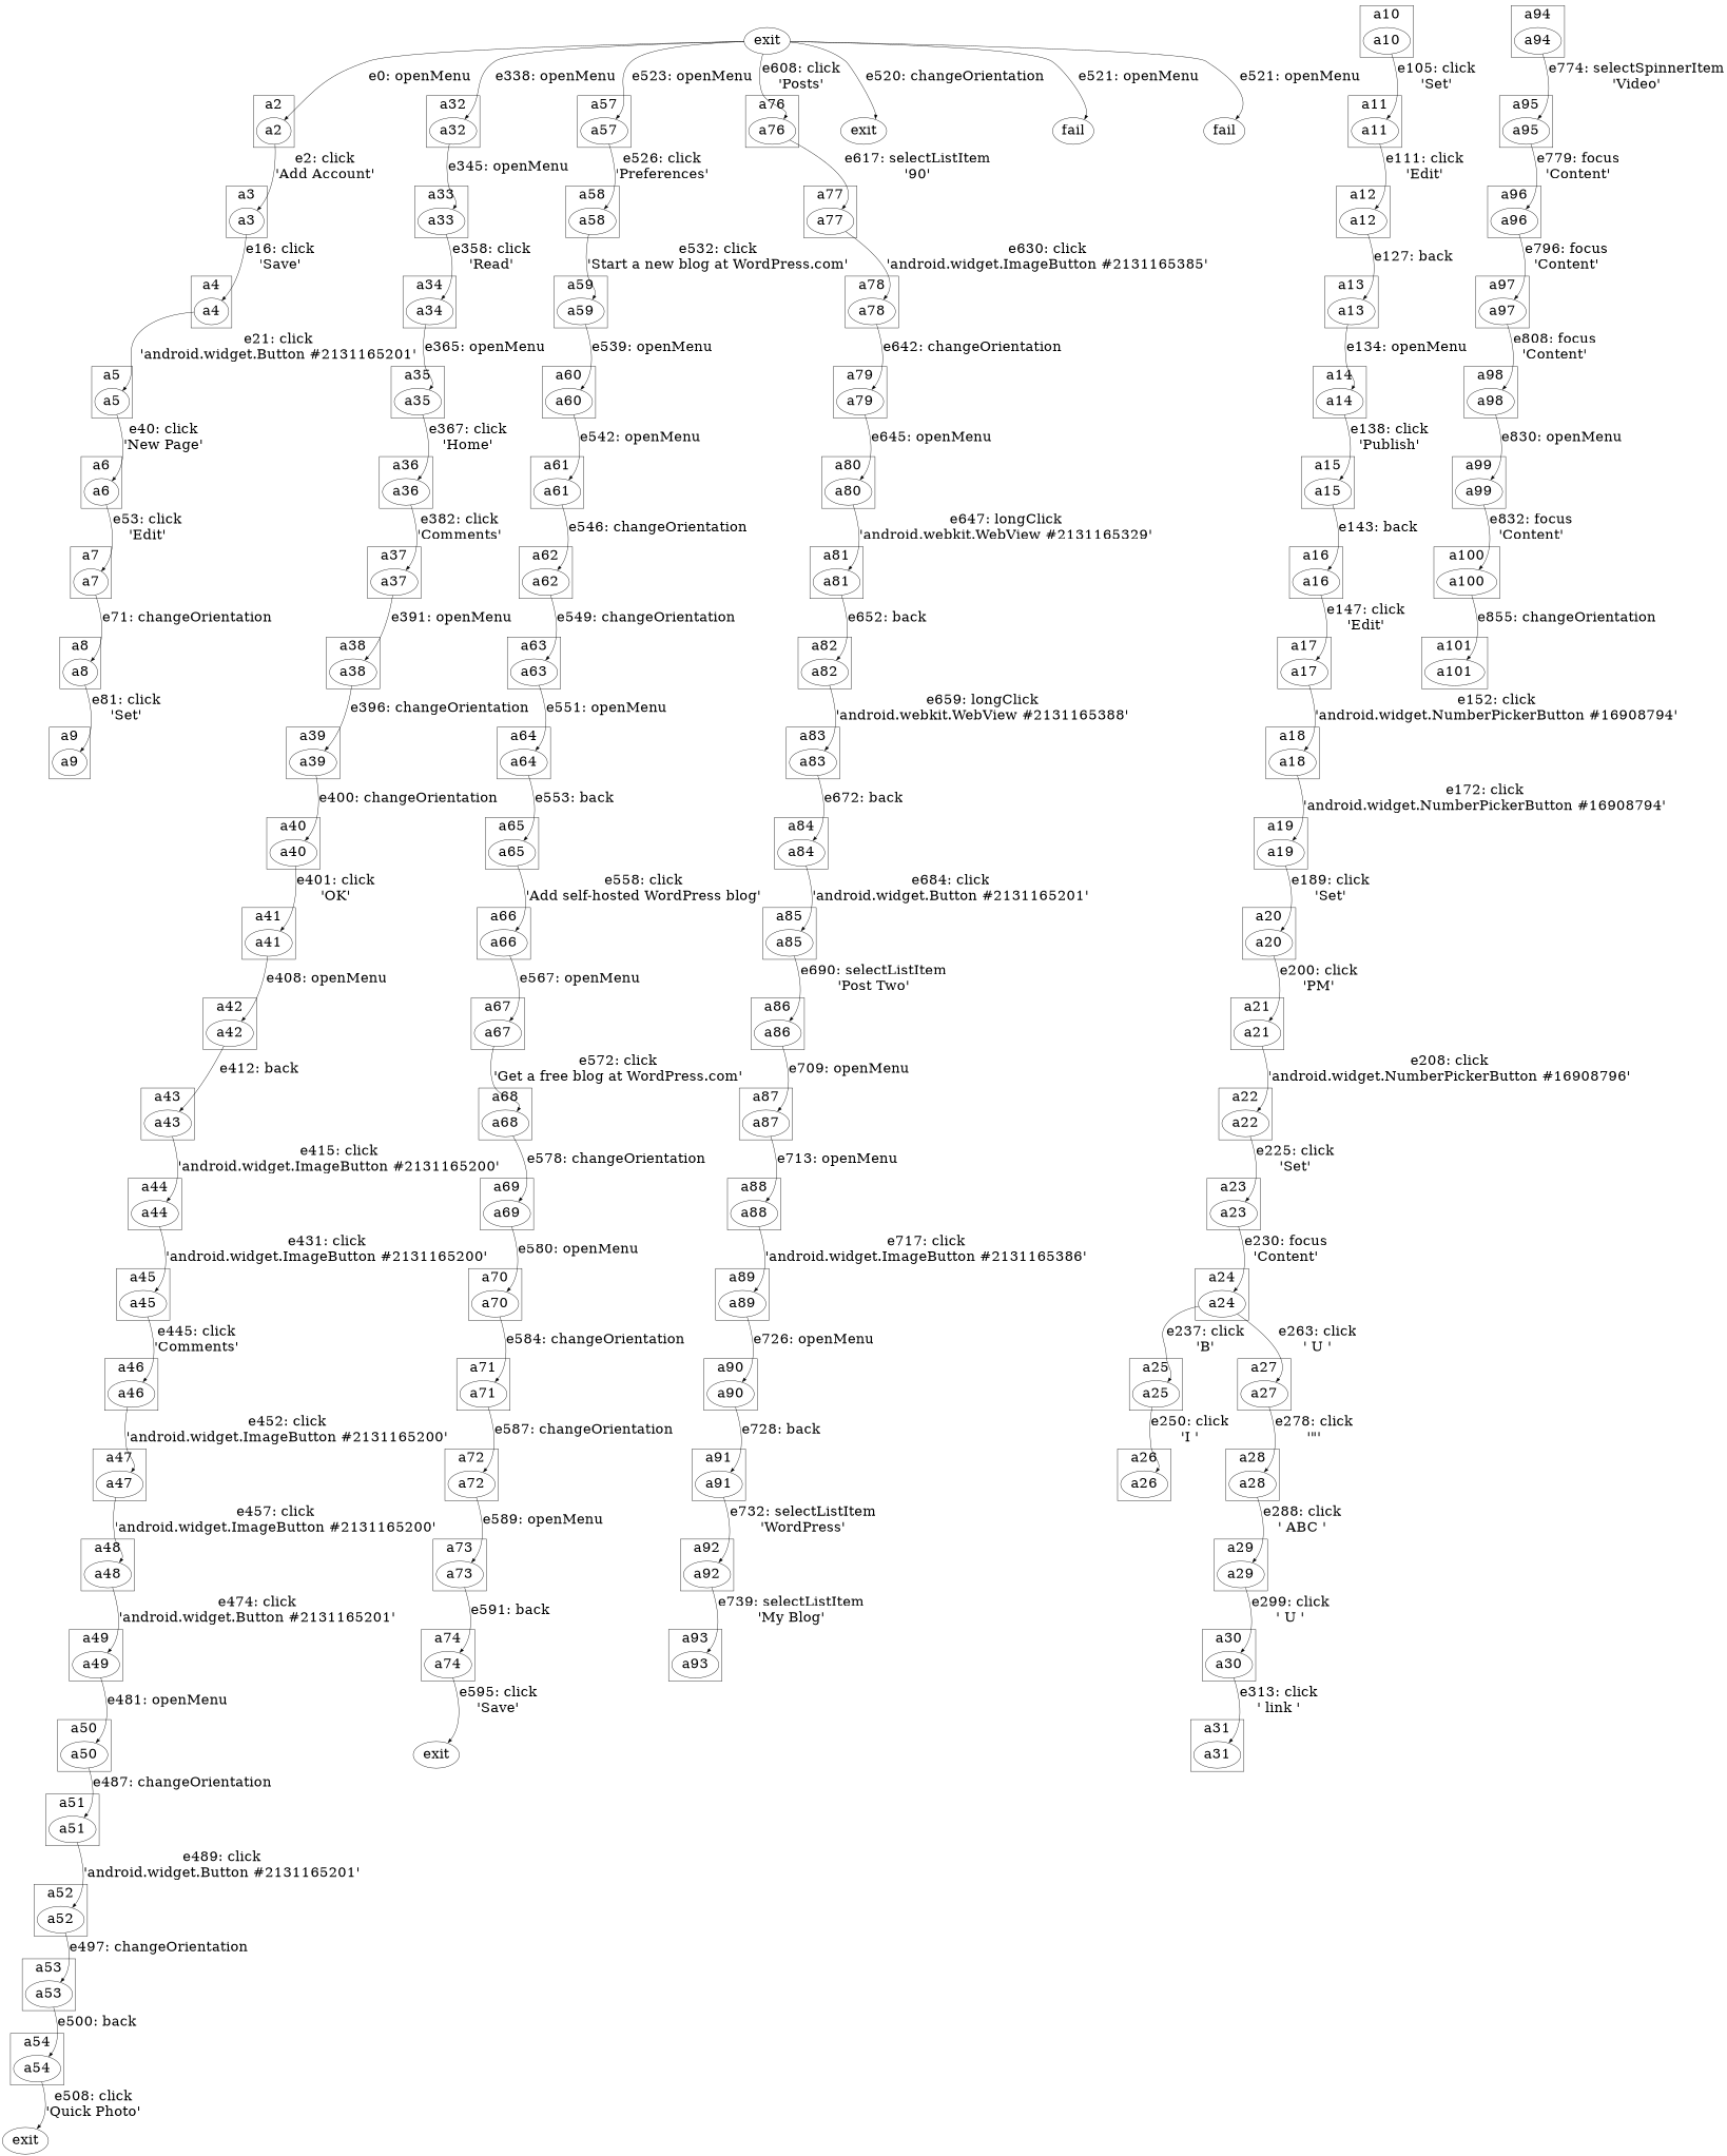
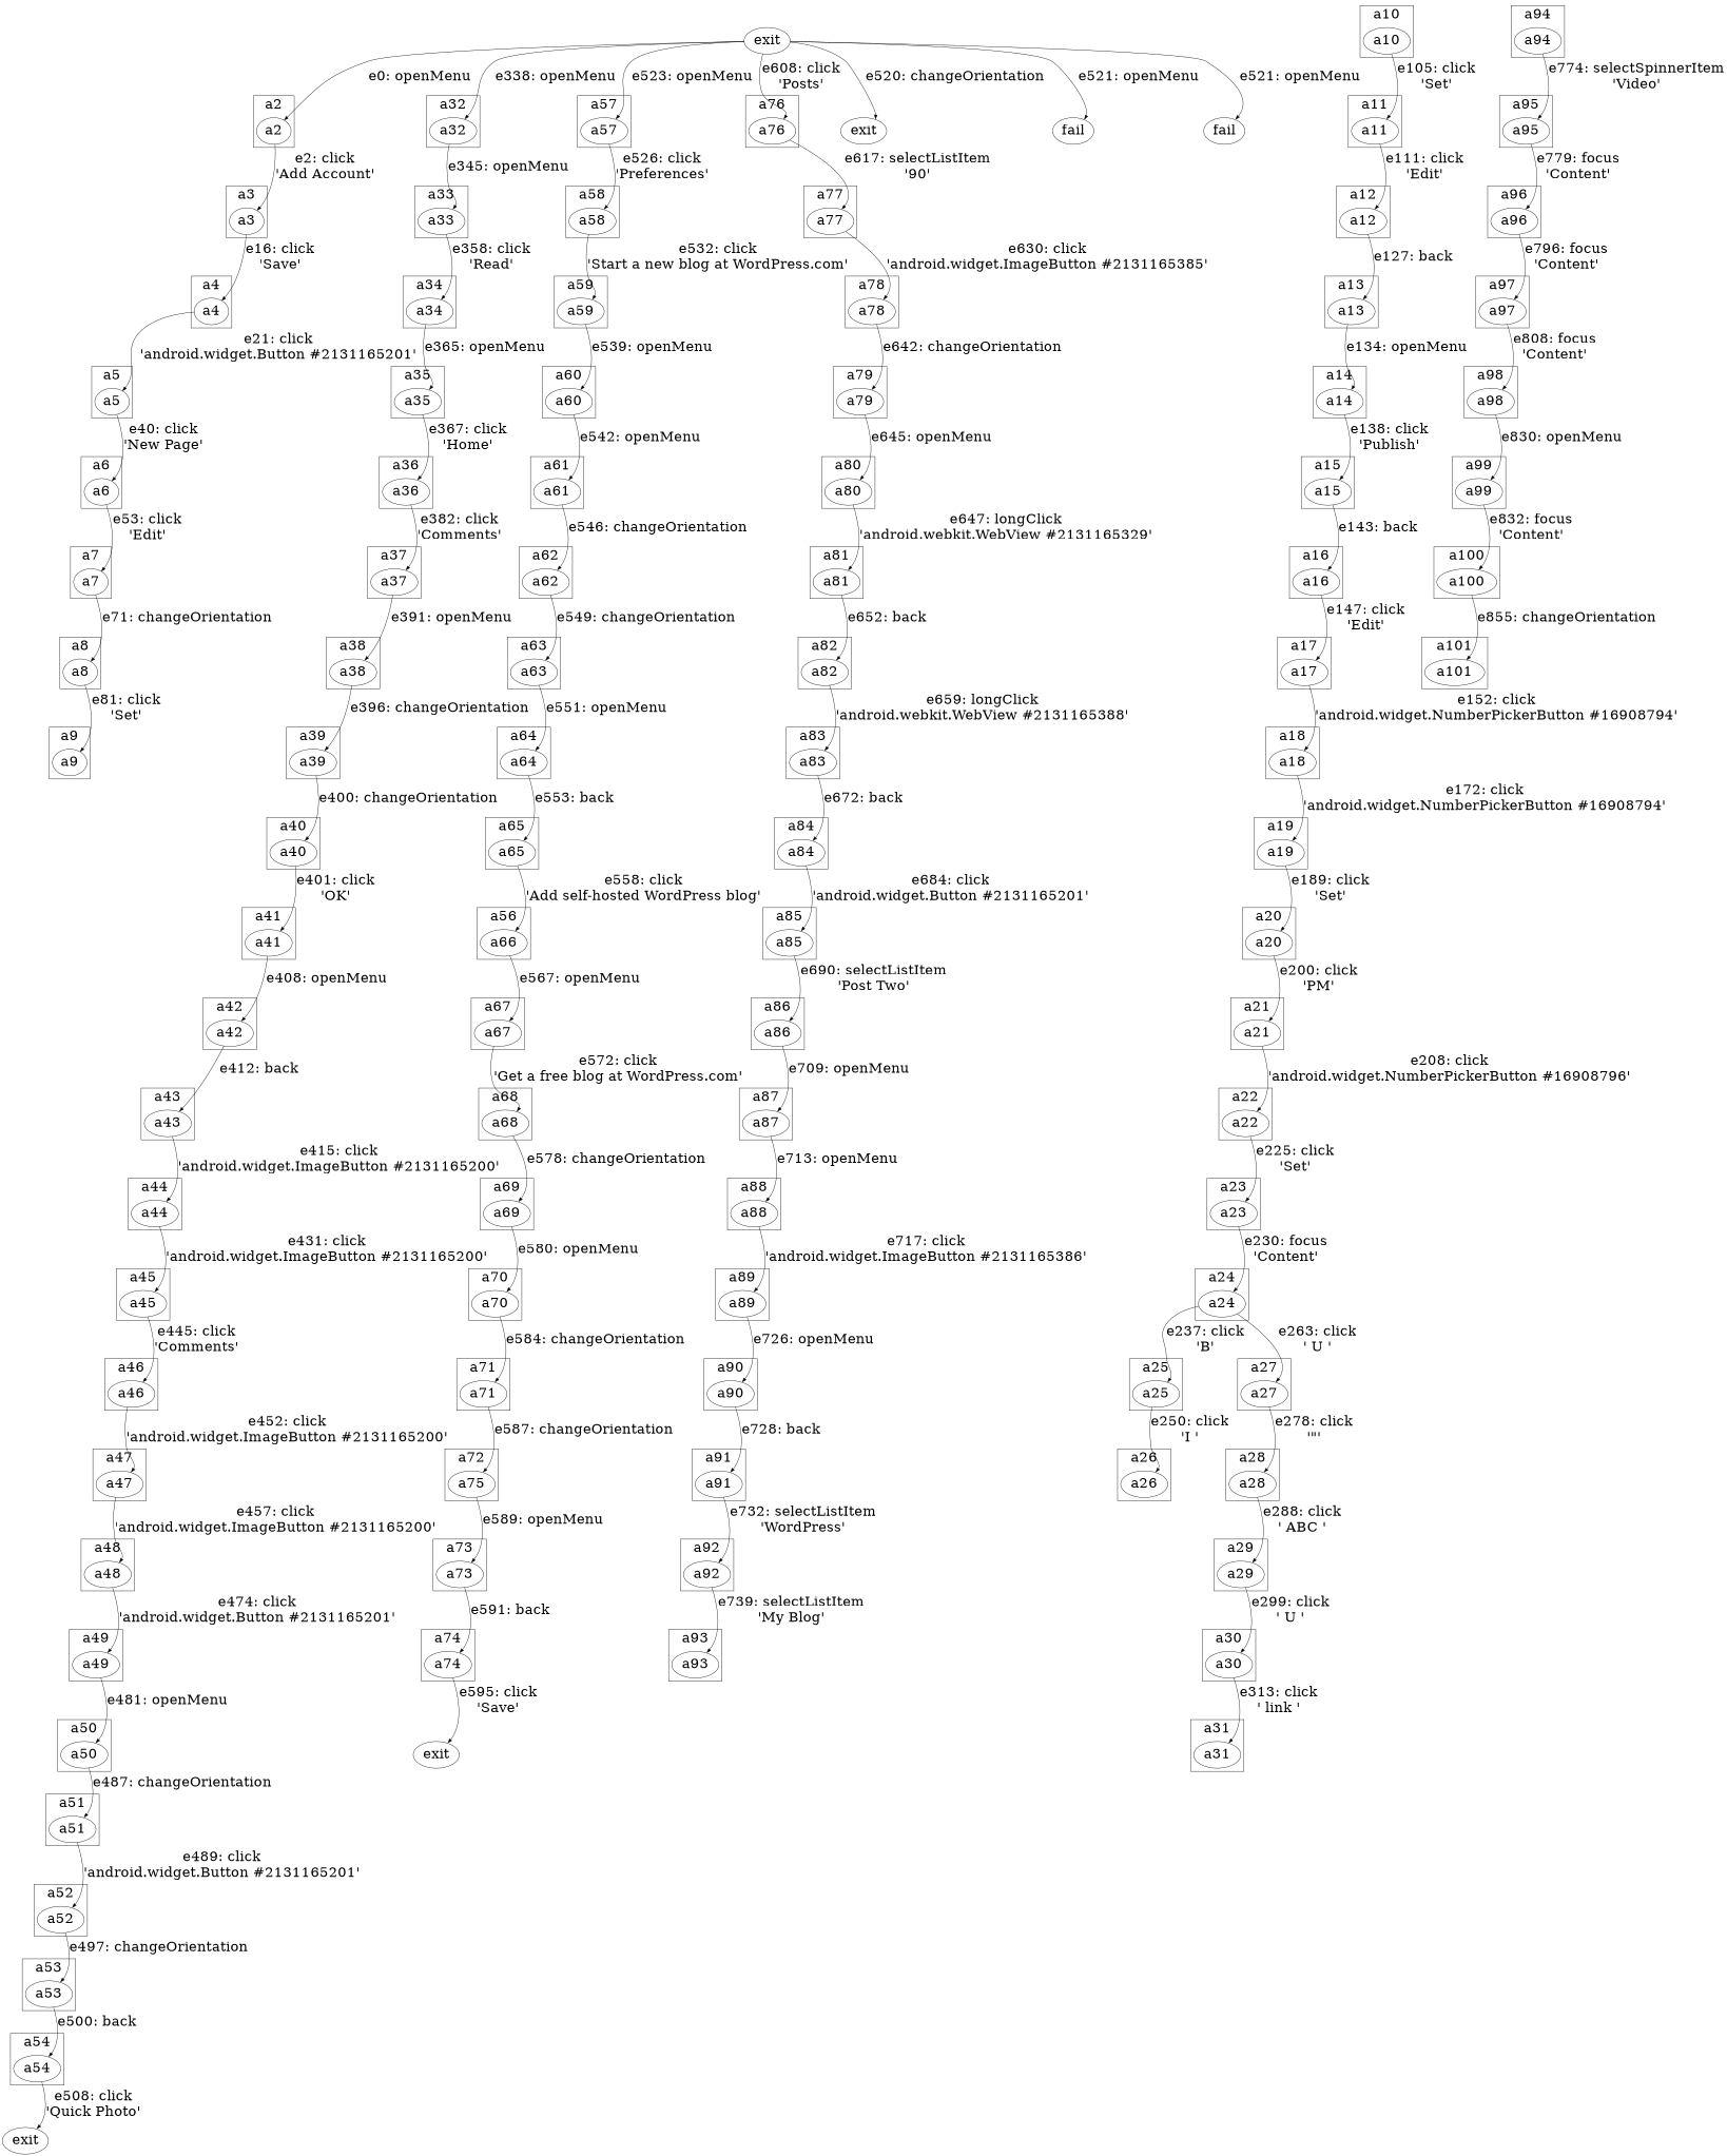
  digraph {
    fontsize=36
    nodesep=1
    node [fontsize=36]
    edge [fontsize=36 headport=ne]
    a2
    a3
    a11
    a4
    a5
    a16
    a6
    a7
    a8
    a9
    a10
    a30
    a12
    a13
    a14
    a15
    a35
    a17
    a18
    a19
    a20
    a21
    a22
    a23
    a24
    a25
    a26
    a27
    a28
    a29
    a69
    a31
    a32
    a33
    a34
    a36
    a37
    a38
    a39
    a40
    a41
    a42
    a43
    a44
    a45
    a46
    a47
    a54
    a48
    a49
    a50
    a89
    a51
    a52
    a53
    a57
    a58
    a59
    a60
    a61
    a78
    a62
    a63
    a64
    a65
    a66
    a67
    a68
    a70
    a71
-   a72
+   a72 [label=a75]
    a73
    a74
    a76
    a77
    a79
    a80
    a81
    a82
    a83
    a84
    a85
    a86
    a87
    a88
    a90
    a91
    a92
    a93
    a94
    a95
    a96
    a97
    a98
    a99
    a100
    a101
    n98 [label=exit]
    n99 [label=exit]
    n100 [label=exit]
    n101 [label=exit]
    n102 [label=fail]
    n103 [label=fail]
    subgraph cluster_1 {
      label=a2
      a2
    }
    subgraph cluster_2 {
      label=a3
      a3
    }
    subgraph cluster_3 {
      label=a11
      a11
    }
    subgraph cluster_4 {
      label=a4
      a4
    }
    subgraph cluster_5 {
      label=a5
      a5
    }
    subgraph cluster_6 {
      label=a16
      a16
    }
    subgraph cluster_7 {
      label=a6
      a6
    }
    subgraph cluster_8 {
      label=a7
      a7
    }
    subgraph cluster_9 {
      label=a8
      a8
    }
    subgraph cluster_10 {
      label=a9
      a9
    }
    subgraph cluster_11 {
      label=a10
      a10
    }
    subgraph cluster_12 {
      label=a30
      a30
    }
    subgraph cluster_13 {
      label=a12
      a12
    }
    subgraph cluster_14 {
      label=a13
      a13
    }
    subgraph cluster_15 {
      label=a14
      a14
    }
    subgraph cluster_16 {
      label=a15
      a15
    }
    subgraph cluster_17 {
      label=a35
      a35
    }
    subgraph cluster_18 {
      label=a17
      a17
    }
    subgraph cluster_19 {
      label=a18
      a18
    }
    subgraph cluster_20 {
      label=a19
      a19
    }
    subgraph cluster_21 {
      label=a20
      a20
    }
    subgraph cluster_22 {
      label=a21
      a21
    }
    subgraph cluster_23 {
      label=a22
      a22
    }
    subgraph cluster_24 {
      label=a23
      a23
    }
    subgraph cluster_25 {
      label=a24
      a24
    }
    subgraph cluster_26 {
      label=a25
      a25
    }
    subgraph cluster_27 {
      label=a26
      a26
    }
    subgraph cluster_28 {
      label=a27
      a27
    }
    subgraph cluster_29 {
      label=a28
      a28
    }
    subgraph cluster_30 {
      label=a29
      a29
    }
    subgraph cluster_31 {
      label=a69
      a69
    }
    subgraph cluster_32 {
      label=a31
      a31
    }
    subgraph cluster_33 {
      label=a32
      a32
    }
    subgraph cluster_34 {
      label=a33
      a33
    }
    subgraph cluster_35 {
      label=a34
      a34
    }
    subgraph cluster_36 {
      label=a36
      a36
    }
    subgraph cluster_37 {
      label=a37
      a37
    }
    subgraph cluster_38 {
      label=a38
      a38
    }
    subgraph cluster_39 {
      label=a39
      a39
    }
    subgraph cluster_40 {
      label=a40
      a40
    }
    subgraph cluster_41 {
      label=a41
      a41
    }
    subgraph cluster_42 {
      label=a42
      a42
    }
    subgraph cluster_43 {
      label=a43
      a43
    }
    subgraph cluster_44 {
      label=a44
      a44
    }
    subgraph cluster_45 {
      label=a45
      a45
    }
    subgraph cluster_46 {
      label=a46
      a46
    }
    subgraph cluster_47 {
      label=a47
      a47
    }
    subgraph cluster_48 {
      label=a54
      a54
    }
    subgraph cluster_49 {
      label=a48
      a48
    }
    subgraph cluster_50 {
      label=a49
      a49
    }
    subgraph cluster_51 {
      label=a50
      a50
    }
    subgraph cluster_52 {
      label=a89
      a89
    }
    subgraph cluster_53 {
      label=a51
      a51
    }
    subgraph cluster_54 {
      label=a52
      a52
    }
    subgraph cluster_55 {
      label=a53
      a53
    }
    subgraph cluster_56 {
      label=a57
      a57
    }
    subgraph cluster_57 {
      label=a58
      a58
    }
    subgraph cluster_58 {
      label=a59
      a59
    }
    subgraph cluster_59 {
      label=a60
      a60
    }
    subgraph cluster_60 {
      label=a61
      a61
    }
    subgraph cluster_61 {
      label=a78
      a78
    }
    subgraph cluster_62 {
      label=a62
      a62
    }
    subgraph cluster_63 {
      label=a63
      a63
    }
    subgraph cluster_64 {
      label=a64
      a64
    }
    subgraph cluster_65 {
      label=a65
      a65
    }
    subgraph cluster_66 {
-     label=a66
+     label=a56
      a66
    }
    subgraph cluster_67 {
      label=a67
      a67
    }
    subgraph cluster_68 {
      label=a68
      a68
    }
    subgraph cluster_69 {
      label=a70
      a70
    }
    subgraph cluster_70 {
      label=a71
      a71
    }
    subgraph cluster_71 {
      label=a72
      a72
    }
    subgraph cluster_72 {
      label=a73
      a73
    }
    subgraph cluster_73 {
      label=a74
      a74
    }
    subgraph cluster_74 {
      label=a76
      a76
    }
    subgraph cluster_75 {
      label=a77
      a77
    }
    subgraph cluster_76 {
      label=a79
      a79
    }
    subgraph cluster_77 {
      label=a80
      a80
    }
    subgraph cluster_78 {
      label=a81
      a81
    }
    subgraph cluster_79 {
      label=a82
      a82
    }
    subgraph cluster_80 {
      label=a83
      a83
    }
    subgraph cluster_81 {
      label=a84
      a84
    }
    subgraph cluster_82 {
      label=a85
      a85
    }
    subgraph cluster_83 {
      label=a86
      a86
    }
    subgraph cluster_84 {
      label=a87
      a87
    }
    subgraph cluster_85 {
      label=a88
      a88
    }
    subgraph cluster_86 {
      label=a90
      a90
    }
    subgraph cluster_87 {
      label=a91
      a91
    }
    subgraph cluster_88 {
      label=a92
      a92
    }
    subgraph cluster_89 {
      label=a93
      a93
    }
    subgraph cluster_90 {
      label=a94
      a94
    }
    subgraph cluster_91 {
      label=a95
      a95
    }
    subgraph cluster_92 {
      label=a96
      a96
    }
    subgraph cluster_93 {
      label=a97
      a97
    }
    subgraph cluster_94 {
      label=a98
      a98
    }
    subgraph cluster_95 {
      label=a99
      a99
    }
    subgraph cluster_96 {
      label=a100
      a100
    }
    subgraph cluster_97 {
      label=a101
      a101
    }
    a2 -> a3 [label="e2: click\n'Add Account'"]
    a3 -> a4 [label="e16: click\n'Save'"]
    a11 -> a12 [label="e111: click\n'Edit'"]
    a4 -> a5 [label="e21: click\n'android.widget.Button #2131165201'"]
    a5 -> a6 [label="e40: click\n'New Page'"]
    a16 -> a17 [label="e147: click\n'Edit'"]
    a6 -> a7 [label="e53: click\n'Edit'"]
    a7 -> a8 [label="e71: changeOrientation"]
    a8 -> a9 [label="e81: click\n'Set'"]
    a10 -> a11 [label="e105: click\n'Set'"]
    a30 -> a31 [label="e313: click\n' link '"]
    a12 -> a13 [label="e127: back"]
    a13 -> a14 [label="e134: openMenu"]
    a14 -> a15 [label="e138: click\n'Publish'"]
    a15 -> a16 [label="e143: back"]
    a35 -> a36 [label="e367: click\n'Home'"]
    a17 -> a18 [label="e152: click\n'android.widget.NumberPickerButton #16908794'"]
    a18 -> a19 [label="e172: click\n'android.widget.NumberPickerButton #16908794'"]
    a19 -> a20 [label="e189: click\n'Set'"]
    a20 -> a21 [label="e200: click\n'PM'"]
    a21 -> a22 [label="e208: click\n'android.widget.NumberPickerButton #16908796'"]
    a22 -> a23 [label="e225: click\n'Set'"]
    a23 -> a24 [label="e230: focus\n'Content'"]
    a24 -> a25 [label="e237: click\n'B'"]
    a24 -> a27 [label="e263: click\n' U '"]
    a25 -> a26 [label="e250: click\n'I '"]
    a27 -> a28 [label="e278: click\n'\"'"]
    a28 -> a29 [label="e288: click\n' ABC '"]
    a29 -> a30 [label="e299: click\n' U '"]
    a69 -> a70 [label="e580: openMenu"]
    a32 -> a33 [label="e345: openMenu"]
    a33 -> a34 [label="e358: click\n'Read'"]
    a34 -> a35 [label="e365: openMenu"]
    a36 -> a37 [label="e382: click\n'Comments'"]
    a37 -> a38 [label="e391: openMenu"]
    a38 -> a39 [label="e396: changeOrientation"]
    a39 -> a40 [label="e400: changeOrientation"]
    a40 -> a41 [label="e401: click\n'OK'"]
    a41 -> a42 [label="e408: openMenu"]
    a42 -> a43 [label="e412: back"]
    a43 -> a44 [label="e415: click\n'android.widget.ImageButton #2131165200'"]
    a44 -> a45 [label="e431: click\n'android.widget.ImageButton #2131165200'"]
    a45 -> a46 [label="e445: click\n'Comments'"]
    a46 -> a47 [label="e452: click\n'android.widget.ImageButton #2131165200'"]
    a47 -> a48 [label="e457: click\n'android.widget.ImageButton #2131165200'"]
    a54 -> n98 [label="e508: click\n'Quick Photo'"]
    a48 -> a49 [label="e474: click\n'android.widget.Button #2131165201'"]
    a49 -> a50 [label="e481: openMenu"]
    a50 -> a51 [label="e487: changeOrientation"]
    a89 -> a90 [label="e726: openMenu"]
    a51 -> a52 [label="e489: click\n'android.widget.Button #2131165201'"]
    a52 -> a53 [label="e497: changeOrientation"]
    a53 -> a54 [label="e500: back"]
    a57 -> a58 [label="e526: click\n'Preferences'"]
    a58 -> a59 [label="e532: click\n'Start a new blog at WordPress.com'"]
    a59 -> a60 [label="e539: openMenu"]
    a60 -> a61 [label="e542: openMenu"]
    a61 -> a62 [label="e546: changeOrientation"]
    a78 -> a79 [label="e642: changeOrientation"]
    a62 -> a63 [label="e549: changeOrientation"]
    a63 -> a64 [label="e551: openMenu"]
    a64 -> a65 [label="e553: back"]
    a65 -> a66 [label="e558: click\n'Add self-hosted WordPress blog'"]
    a66 -> a67 [label="e567: openMenu"]
    a67 -> a68 [label="e572: click\n'Get a free blog at WordPress.com'"]
    a68 -> a69 [label="e578: changeOrientation"]
    a70 -> a71 [label="e584: changeOrientation"]
    a71 -> a72 [label="e587: changeOrientation"]
    a72 -> a73 [label="e589: openMenu"]
    a73 -> a74 [label="e591: back"]
    a74 -> n99 [label="e595: click\n'Save'"]
    a76 -> a77 [label="e617: selectListItem\n'90'"]
    a77 -> a78 [label="e630: click\n'android.widget.ImageButton #2131165385'"]
    a79 -> a80 [label="e645: openMenu"]
    a80 -> a81 [label="e647: longClick\n'android.webkit.WebView #2131165329'"]
    a81 -> a82 [label="e652: back"]
    a82 -> a83 [label="e659: longClick\n'android.webkit.WebView #2131165388'"]
    a83 -> a84 [label="e672: back"]
    a84 -> a85 [label="e684: click\n'android.widget.Button #2131165201'"]
    a85 -> a86 [label="e690: selectListItem\n'Post Two'"]
    a86 -> a87 [label="e709: openMenu"]
    a87 -> a88 [label="e713: openMenu"]
    a88 -> a89 [label="e717: click\n'android.widget.ImageButton #2131165386'"]
    a90 -> a91 [label="e728: back"]
    a91 -> a92 [label="e732: selectListItem\n'WordPress'"]
    a92 -> a93 [label="e739: selectListItem\n'My Blog'"]
    a94 -> a95 [label="e774: selectSpinnerItem\n'Video'"]
    a95 -> a96 [label="e779: focus\n'Content'"]
    a96 -> a97 [label="e796: focus\n'Content'"]
    a97 -> a98 [label="e808: focus\n'Content'"]
    a98 -> a99 [label="e830: openMenu"]
    a99 -> a100 [label="e832: focus\n'Content'"]
    a100 -> a101 [label="e855: changeOrientation"]
    n100 -> a2 [label="e0: openMenu"]
    n100 -> a32 [label="e338: openMenu"]
    n100 -> a57 [label="e523: openMenu"]
    n100 -> a76 [label="e608: click\n'Posts'"]
    n100 -> n101 [label="e520: changeOrientation"]
    n100 -> n102 [label="e521: openMenu"]
    n100 -> n103 [label="e521: openMenu"]
  }
